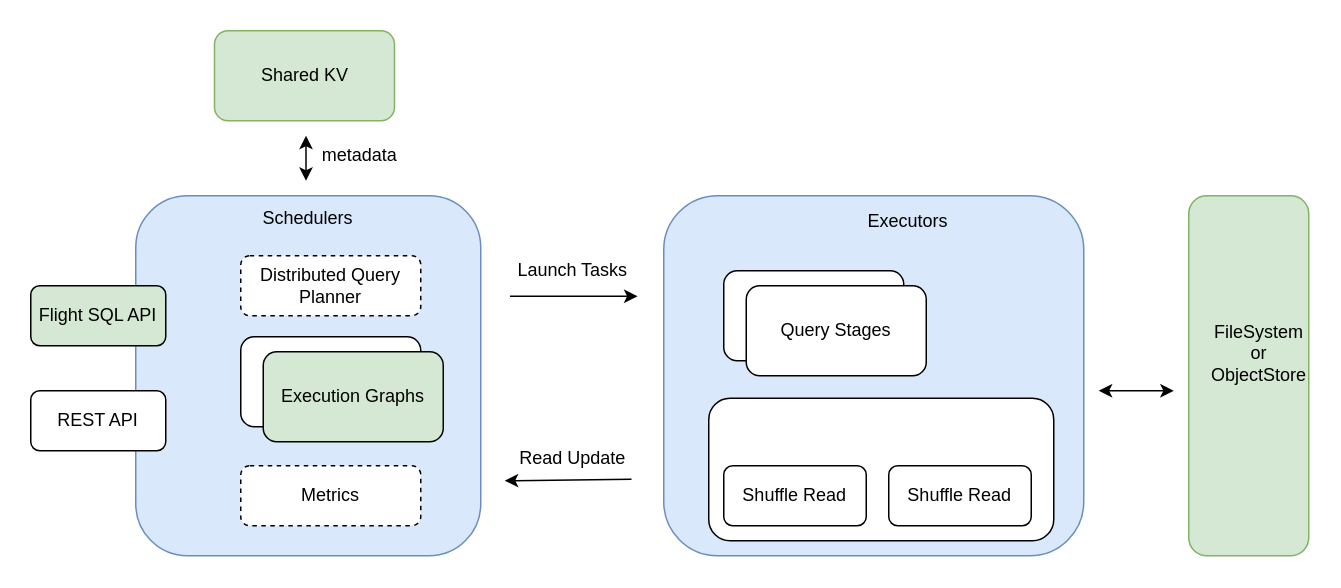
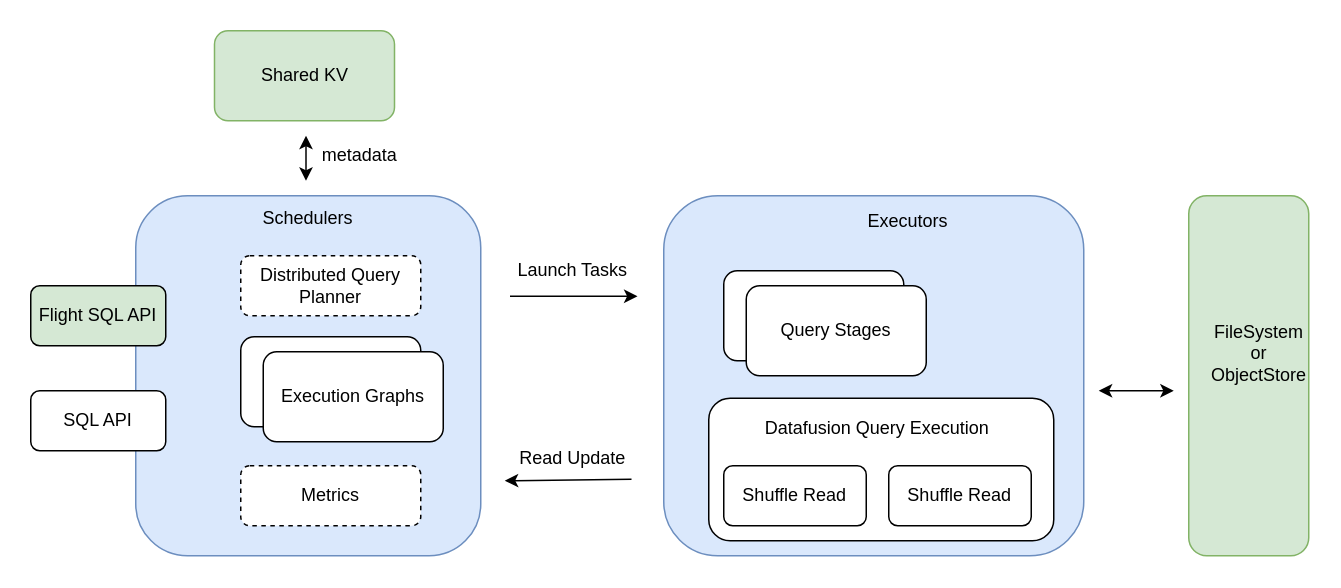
  <mxCell id="0" />
  <mxCell id="1" parent="0" />
  <mxCell id="2" value="" style="rounded=1;whiteSpace=wrap;html=1;fillColor=#dae8fc;strokeColor=#6c8ebf;" parent="1" vertex="1"><mxGeometry x="90" y="130" width="230" height="240" as="geometry" /></mxCell>
  <mxCell id="3" value="Schedulers" style="text;html=1;align=center;verticalAlign=middle;whiteSpace=wrap;rounded=0;" parent="1" vertex="1"><mxGeometry x="175" y="130" width="60" height="30" as="geometry" /></mxCell>
  <mxCell id="4" value="Flight SQL API" style="rounded=1;whiteSpace=wrap;html=1;fillColor=#d5e8d4;" parent="1" vertex="1"><mxGeometry x="20" y="190" width="90" height="40" as="geometry" /></mxCell>
  <mxCell id="5" value="" style="rounded=1;whiteSpace=wrap;html=1;fillColor=#dae8fc;strokeColor=#6c8ebf;" parent="1" vertex="1"><mxGeometry x="442" y="130" width="280" height="240" as="geometry" /></mxCell>
  <mxCell id="6" value="Executors" style="text;html=1;align=center;verticalAlign=middle;whiteSpace=wrap;rounded=0;" parent="1" vertex="1"><mxGeometry x="575" y="132" width="60" height="30" as="geometry" /></mxCell>
  <mxCell id="7" value="Shared KV" style="rounded=1;whiteSpace=wrap;html=1;fillColor=#d5e8d4;strokeColor=#82b366;" parent="1" vertex="1"><mxGeometry x="142.5" y="20" width="120" height="60" as="geometry" /></mxCell>
  <mxCell id="8" value="" style="rounded=1;whiteSpace=wrap;html=1;fillColor=#d5e8d4;strokeColor=#82b366;" parent="1" vertex="1"><mxGeometry x="792" y="130" width="80" height="240" as="geometry" /></mxCell>
  <mxCell id="9" value="FileSystem or ObjectStore" style="text;html=1;align=center;verticalAlign=middle;whiteSpace=wrap;rounded=0;" parent="1" vertex="1"><mxGeometry x="809" y="220" width="60" height="30" as="geometry" /></mxCell>
  <mxCell id="10" value="" style="endArrow=classic;html=1;rounded=0;entryX=0.935;entryY=1.067;entryDx=0;entryDy=0;entryPerimeter=0;" parent="1" target="11" edge="1"><mxGeometry width="50" height="50" relative="1" as="geometry"><mxPoint x="339.5" y="197" as="sourcePoint" /><mxPoint x="459.5" y="197" as="targetPoint" /></mxGeometry></mxCell>
  <mxCell id="11" value="Launch Tasks" style="text;html=1;align=center;verticalAlign=middle;resizable=0;points=[];autosize=1;strokeColor=none;fillColor=none;" parent="1" vertex="1"><mxGeometry x="331" y="165" width="100" height="30" as="geometry" /></mxCell>
  <mxCell id="12" value="" style="endArrow=classic;html=1;rounded=0;exitX=0.939;exitY=0.967;exitDx=0;exitDy=0;exitPerimeter=0;" parent="1" source="13" edge="1"><mxGeometry width="50" height="50" relative="1" as="geometry"><mxPoint x="456" y="320" as="sourcePoint" /><mxPoint x="336" y="320" as="targetPoint" /></mxGeometry></mxCell>
  <mxCell id="13" value="Read Update" style="text;html=1;align=center;verticalAlign=middle;resizable=0;points=[];autosize=1;strokeColor=none;fillColor=none;" parent="1" vertex="1"><mxGeometry x="336" y="290" width="90" height="30" as="geometry" /></mxCell>
  <mxCell id="14" value="" style="endArrow=classic;startArrow=classic;html=1;rounded=0;" parent="1" edge="1"><mxGeometry width="50" height="50" relative="1" as="geometry"><mxPoint x="203.5" y="120" as="sourcePoint" /><mxPoint x="203.5" y="90" as="targetPoint" /></mxGeometry></mxCell>
  <mxCell id="15" value="metadata" style="text;html=1;align=center;verticalAlign=middle;resizable=0;points=[];autosize=1;strokeColor=none;fillColor=none;" parent="1" vertex="1"><mxGeometry x="203.5" y="88" width="70" height="30" as="geometry" /></mxCell>
- <mxCell id="16" value="REST API" style="rounded=1;whiteSpace=wrap;html=1;" parent="1" vertex="1"><mxGeometry x="20" y="260" width="90" height="40" as="geometry" /></mxCell>
+ <mxCell id="16" value="SQL API" style="rounded=1;whiteSpace=wrap;html=1;" parent="1" vertex="1"><mxGeometry x="20" y="260" width="90" height="40" as="geometry" /></mxCell>
  <mxCell id="17" value="Distributed Query Planner" style="rounded=1;whiteSpace=wrap;html=1;dashed=1;" parent="1" vertex="1"><mxGeometry x="160" y="170" width="120" height="40" as="geometry" /></mxCell>
  <mxCell id="18" value="" style="rounded=1;whiteSpace=wrap;html=1;" parent="1" vertex="1"><mxGeometry x="160" y="224" width="120" height="60" as="geometry" /></mxCell>
- <mxCell id="19" value="Execution Graphs" style="rounded=1;whiteSpace=wrap;html=1;fillColor=#d5e8d4;" parent="1" vertex="1"><mxGeometry x="175" y="234" width="120" height="60" as="geometry" /></mxCell>
+ <mxCell id="19" value="Execution Graphs" style="rounded=1;whiteSpace=wrap;html=1;" parent="1" vertex="1"><mxGeometry x="175" y="234" width="120" height="60" as="geometry" /></mxCell>
  <mxCell id="20" value="Metrics" style="rounded=1;whiteSpace=wrap;html=1;dashed=1;" parent="1" vertex="1"><mxGeometry x="160" y="310" width="120" height="40" as="geometry" /></mxCell>
  <mxCell id="21" value="" style="rounded=1;whiteSpace=wrap;html=1;" parent="1" vertex="1"><mxGeometry x="482" y="180" width="120" height="60" as="geometry" /></mxCell>
  <mxCell id="22" value="Query Stages" style="rounded=1;whiteSpace=wrap;html=1;" parent="1" vertex="1"><mxGeometry x="497" y="190" width="120" height="60" as="geometry" /></mxCell>
  <mxCell id="23" value="" style="rounded=1;whiteSpace=wrap;html=1;" parent="1" vertex="1"><mxGeometry x="472" y="265" width="230" height="95" as="geometry" /></mxCell>
  <mxCell id="24" value="Shuffle Read" style="rounded=1;whiteSpace=wrap;html=1;" parent="1" vertex="1"><mxGeometry x="482" y="310" width="95" height="40" as="geometry" /></mxCell>
  <mxCell id="25" value="Shuffle Read" style="rounded=1;whiteSpace=wrap;html=1;" parent="1" vertex="1"><mxGeometry x="592" y="310" width="95" height="40" as="geometry" /></mxCell>
+ <mxCell id="26" value="Datafusion Query Execution" style="text;html=1;align=center;verticalAlign=middle;whiteSpace=wrap;rounded=0;" parent="1" vertex="1"><mxGeometry x="497" y="270" width="175" height="30" as="geometry" /></mxCell>
  <mxCell id="27" value="" style="endArrow=classic;startArrow=classic;html=1;rounded=0;" parent="1" edge="1"><mxGeometry width="50" height="50" relative="1" as="geometry"><mxPoint x="732" y="260" as="sourcePoint" /><mxPoint x="782" y="260" as="targetPoint" /></mxGeometry></mxCell>
